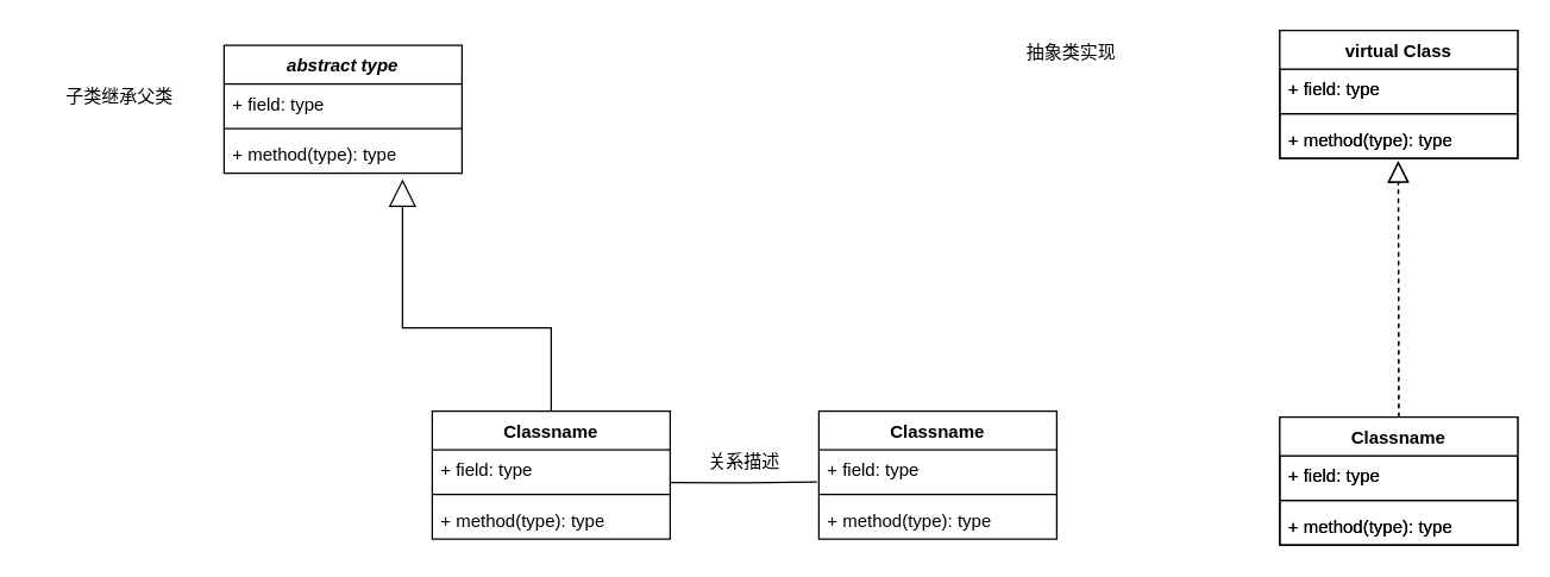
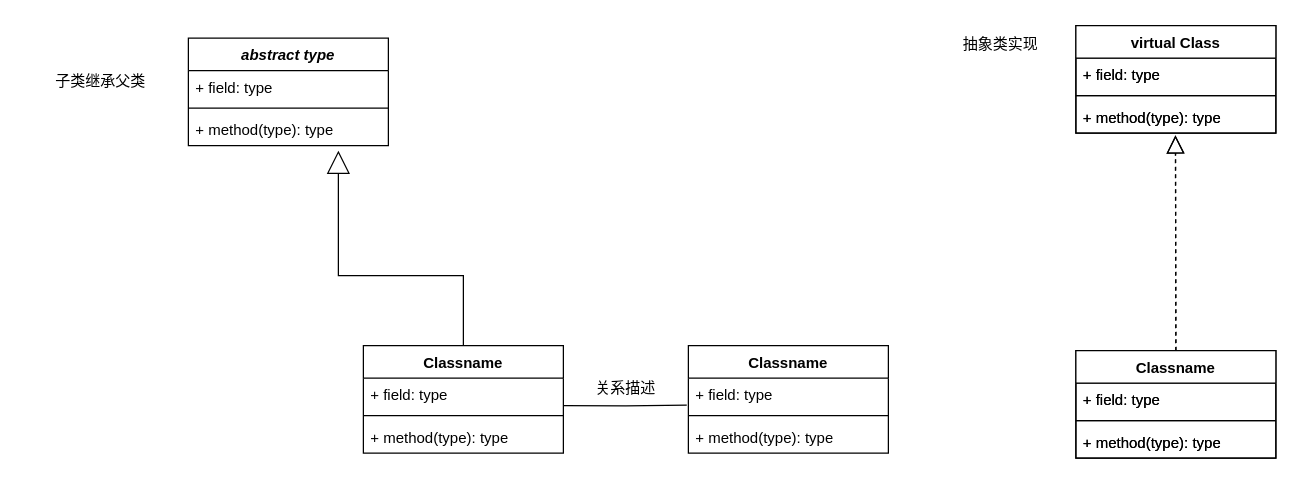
  <mxCell id="0" />
  <mxCell id="1" parent="0" />
  <mxCell id="2" value="Classname" style="swimlane;fontStyle=1;align=center;verticalAlign=top;childLayout=stackLayout;horizontal=1;startSize=26;horizontalStack=0;resizeParent=1;resizeParentMax=0;resizeLast=0;collapsible=1;marginBottom=0;whiteSpace=wrap;html=1;" parent="1" vertex="1"><mxGeometry x="290" y="276" width="160" height="86" as="geometry" /></mxCell>
  <mxCell id="3" value="+ field: type" style="text;strokeColor=none;fillColor=none;align=left;verticalAlign=top;spacingLeft=4;spacingRight=4;overflow=hidden;rotatable=0;points=[[0,0.5],[1,0.5]];portConstraint=eastwest;whiteSpace=wrap;html=1;" parent="2" vertex="1"><mxGeometry y="26" width="160" height="26" as="geometry" /></mxCell>
  <mxCell id="4" value="" style="line;strokeWidth=1;fillColor=none;align=left;verticalAlign=middle;spacingTop=-1;spacingLeft=3;spacingRight=3;rotatable=0;labelPosition=right;points=[];portConstraint=eastwest;strokeColor=inherit;" parent="2" vertex="1"><mxGeometry y="52" width="160" height="8" as="geometry" /></mxCell>
  <mxCell id="5" value="+ method(type): type" style="text;strokeColor=none;fillColor=none;align=left;verticalAlign=top;spacingLeft=4;spacingRight=4;overflow=hidden;rotatable=0;points=[[0,0.5],[1,0.5]];portConstraint=eastwest;whiteSpace=wrap;html=1;" parent="2" vertex="1"><mxGeometry y="60" width="160" height="26" as="geometry" /></mxCell>
  <mxCell id="6" value="&lt;i&gt;abstract type&lt;/i&gt;" style="swimlane;fontStyle=1;align=center;verticalAlign=top;childLayout=stackLayout;horizontal=1;startSize=26;horizontalStack=0;resizeParent=1;resizeParentMax=0;resizeLast=0;collapsible=1;marginBottom=0;whiteSpace=wrap;html=1;" parent="1" vertex="1"><mxGeometry x="150" y="30" width="160" height="86" as="geometry" /></mxCell>
  <mxCell id="7" value="+ field: type" style="text;strokeColor=none;fillColor=none;align=left;verticalAlign=top;spacingLeft=4;spacingRight=4;overflow=hidden;rotatable=0;points=[[0,0.5],[1,0.5]];portConstraint=eastwest;whiteSpace=wrap;html=1;" parent="6" vertex="1"><mxGeometry y="26" width="160" height="26" as="geometry" /></mxCell>
  <mxCell id="8" value="" style="line;strokeWidth=1;fillColor=none;align=left;verticalAlign=middle;spacingTop=-1;spacingLeft=3;spacingRight=3;rotatable=0;labelPosition=right;points=[];portConstraint=eastwest;strokeColor=inherit;" parent="6" vertex="1"><mxGeometry y="52" width="160" height="8" as="geometry" /></mxCell>
  <mxCell id="9" value="+ method(type): type" style="text;strokeColor=none;fillColor=none;align=left;verticalAlign=top;spacingLeft=4;spacingRight=4;overflow=hidden;rotatable=0;points=[[0,0.5],[1,0.5]];portConstraint=eastwest;whiteSpace=wrap;html=1;" parent="6" vertex="1"><mxGeometry y="60" width="160" height="26" as="geometry" /></mxCell>
  <mxCell id="10" value="" style="endArrow=block;endSize=16;endFill=0;html=1;rounded=0;exitX=0.5;exitY=0;exitDx=0;exitDy=0;entryX=0.253;entryY=1.156;entryDx=0;entryDy=0;entryPerimeter=0;" parent="1" source="2" edge="1"><mxGeometry width="160" relative="1" as="geometry"><mxPoint x="190" y="276" as="sourcePoint" /><mxPoint x="270" y="120" as="targetPoint" /><Array as="points"><mxPoint x="370" y="220" /><mxPoint x="270" y="220" /></Array></mxGeometry></mxCell>
  <mxCell id="11" value="子类继承父类" style="text;strokeColor=none;align=center;fillColor=none;html=1;verticalAlign=middle;whiteSpace=wrap;rounded=0;" parent="1" vertex="1"><mxGeometry x="20" y="50" width="120" height="30" as="geometry" /></mxCell>
  <mxCell id="12" value="Classname" style="swimlane;fontStyle=1;align=center;verticalAlign=top;childLayout=stackLayout;horizontal=1;startSize=26;horizontalStack=0;resizeParent=1;resizeParentMax=0;resizeLast=0;collapsible=1;marginBottom=0;whiteSpace=wrap;html=1;" parent="1" vertex="1"><mxGeometry x="860" y="280" width="160" height="86" as="geometry" /></mxCell>
  <mxCell id="13" value="+ field: type" style="text;strokeColor=none;fillColor=none;align=left;verticalAlign=top;spacingLeft=4;spacingRight=4;overflow=hidden;rotatable=0;points=[[0,0.5],[1,0.5]];portConstraint=eastwest;whiteSpace=wrap;html=1;" parent="12" vertex="1"><mxGeometry y="26" width="160" height="26" as="geometry" /></mxCell>
  <mxCell id="14" value="" style="line;strokeWidth=1;fillColor=none;align=left;verticalAlign=middle;spacingTop=-1;spacingLeft=3;spacingRight=3;rotatable=0;labelPosition=right;points=[];portConstraint=eastwest;strokeColor=inherit;" parent="12" vertex="1"><mxGeometry y="52" width="160" height="8" as="geometry" /></mxCell>
  <mxCell id="15" value="+ method(type): type" style="text;strokeColor=none;fillColor=none;align=left;verticalAlign=top;spacingLeft=4;spacingRight=4;overflow=hidden;rotatable=0;points=[[0,0.5],[1,0.5]];portConstraint=eastwest;whiteSpace=wrap;html=1;" parent="12" vertex="1"><mxGeometry y="60" width="160" height="26" as="geometry" /></mxCell>
  <mxCell id="16" value="virtual Class" style="swimlane;fontStyle=1;align=center;verticalAlign=top;childLayout=stackLayout;horizontal=1;startSize=26;horizontalStack=0;resizeParent=1;resizeParentMax=0;resizeLast=0;collapsible=1;marginBottom=0;whiteSpace=wrap;html=1;" parent="1" vertex="1"><mxGeometry x="860" y="20" width="160" height="86" as="geometry" /></mxCell>
  <mxCell id="17" value="+ field: type" style="text;strokeColor=none;fillColor=none;align=left;verticalAlign=top;spacingLeft=4;spacingRight=4;overflow=hidden;rotatable=0;points=[[0,0.5],[1,0.5]];portConstraint=eastwest;whiteSpace=wrap;html=1;" parent="16" vertex="1"><mxGeometry y="26" width="160" height="26" as="geometry" /></mxCell>
  <mxCell id="18" value="" style="line;strokeWidth=1;fillColor=none;align=left;verticalAlign=middle;spacingTop=-1;spacingLeft=3;spacingRight=3;rotatable=0;labelPosition=right;points=[];portConstraint=eastwest;strokeColor=inherit;" parent="16" vertex="1"><mxGeometry y="52" width="160" height="8" as="geometry" /></mxCell>
  <mxCell id="19" value="+ method(type): type" style="text;strokeColor=none;fillColor=none;align=left;verticalAlign=top;spacingLeft=4;spacingRight=4;overflow=hidden;rotatable=0;points=[[0,0.5],[1,0.5]];portConstraint=eastwest;whiteSpace=wrap;html=1;" parent="16" vertex="1"><mxGeometry y="60" width="160" height="26" as="geometry" /></mxCell>
- <mxCell id="20" value="抽象类实现" style="text;strokeColor=none;align=center;fillColor=none;html=1;verticalAlign=middle;whiteSpace=wrap;rounded=0;" parent="1" vertex="1"><mxGeometry x="660" y="20" width="120" height="30" as="geometry" /></mxCell>
+ <mxCell id="20" value="抽象类实现" style="text;strokeColor=none;align=center;fillColor=none;html=1;verticalAlign=middle;whiteSpace=wrap;rounded=0;" parent="1" vertex="1"><mxGeometry x="740" y="20" width="120" height="30" as="geometry" /></mxCell>
  <mxCell id="21" value="" style="endArrow=block;dashed=1;endFill=0;endSize=12;html=1;rounded=0;entryX=0.498;entryY=1.069;entryDx=0;entryDy=0;entryPerimeter=0;exitX=0.5;exitY=0;exitDx=0;exitDy=0;" parent="1" source="12" target="19" edge="1"><mxGeometry width="160" relative="1" as="geometry"><mxPoint x="780" y="220" as="sourcePoint" /><mxPoint x="940" y="220" as="targetPoint" /></mxGeometry></mxCell>
  <mxCell id="22" value="Classname" style="swimlane;fontStyle=1;align=center;verticalAlign=top;childLayout=stackLayout;horizontal=1;startSize=26;horizontalStack=0;resizeParent=1;resizeParentMax=0;resizeLast=0;collapsible=1;marginBottom=0;whiteSpace=wrap;html=1;" parent="1" vertex="1"><mxGeometry x="860" y="280" width="160" height="86" as="geometry" /></mxCell>
  <mxCell id="23" value="+ field: type" style="text;strokeColor=none;fillColor=none;align=left;verticalAlign=top;spacingLeft=4;spacingRight=4;overflow=hidden;rotatable=0;points=[[0,0.5],[1,0.5]];portConstraint=eastwest;whiteSpace=wrap;html=1;" parent="22" vertex="1"><mxGeometry y="26" width="160" height="26" as="geometry" /></mxCell>
  <mxCell id="24" value="" style="line;strokeWidth=1;fillColor=none;align=left;verticalAlign=middle;spacingTop=-1;spacingLeft=3;spacingRight=3;rotatable=0;labelPosition=right;points=[];portConstraint=eastwest;strokeColor=inherit;" parent="22" vertex="1"><mxGeometry y="52" width="160" height="8" as="geometry" /></mxCell>
  <mxCell id="25" value="+ method(type): type" style="text;strokeColor=none;fillColor=none;align=left;verticalAlign=top;spacingLeft=4;spacingRight=4;overflow=hidden;rotatable=0;points=[[0,0.5],[1,0.5]];portConstraint=eastwest;whiteSpace=wrap;html=1;" parent="22" vertex="1"><mxGeometry y="60" width="160" height="26" as="geometry" /></mxCell>
  <mxCell id="26" value="virtual Class" style="swimlane;fontStyle=1;align=center;verticalAlign=top;childLayout=stackLayout;horizontal=1;startSize=26;horizontalStack=0;resizeParent=1;resizeParentMax=0;resizeLast=0;collapsible=1;marginBottom=0;whiteSpace=wrap;html=1;" parent="1" vertex="1"><mxGeometry x="860" y="20" width="160" height="86" as="geometry" /></mxCell>
  <mxCell id="27" value="+ field: type" style="text;strokeColor=none;fillColor=none;align=left;verticalAlign=top;spacingLeft=4;spacingRight=4;overflow=hidden;rotatable=0;points=[[0,0.5],[1,0.5]];portConstraint=eastwest;whiteSpace=wrap;html=1;" parent="26" vertex="1"><mxGeometry y="26" width="160" height="26" as="geometry" /></mxCell>
  <mxCell id="28" value="" style="line;strokeWidth=1;fillColor=none;align=left;verticalAlign=middle;spacingTop=-1;spacingLeft=3;spacingRight=3;rotatable=0;labelPosition=right;points=[];portConstraint=eastwest;strokeColor=inherit;" parent="26" vertex="1"><mxGeometry y="52" width="160" height="8" as="geometry" /></mxCell>
  <mxCell id="29" value="+ method(type): type" style="text;strokeColor=none;fillColor=none;align=left;verticalAlign=top;spacingLeft=4;spacingRight=4;overflow=hidden;rotatable=0;points=[[0,0.5],[1,0.5]];portConstraint=eastwest;whiteSpace=wrap;html=1;" parent="26" vertex="1"><mxGeometry y="60" width="160" height="26" as="geometry" /></mxCell>
  <mxCell id="30" value="" style="endArrow=block;dashed=1;endFill=0;endSize=12;html=1;rounded=0;entryX=0.498;entryY=1.069;entryDx=0;entryDy=0;entryPerimeter=0;exitX=0.5;exitY=0;exitDx=0;exitDy=0;" parent="1" source="22" target="29" edge="1"><mxGeometry width="160" relative="1" as="geometry"><mxPoint x="780" y="220" as="sourcePoint" /><mxPoint x="940" y="220" as="targetPoint" /></mxGeometry></mxCell>
  <mxCell id="31" value="Classname" style="swimlane;fontStyle=1;align=center;verticalAlign=top;childLayout=stackLayout;horizontal=1;startSize=26;horizontalStack=0;resizeParent=1;resizeParentMax=0;resizeLast=0;collapsible=1;marginBottom=0;whiteSpace=wrap;html=1;" parent="1" vertex="1"><mxGeometry x="550" y="276" width="160" height="86" as="geometry" /></mxCell>
  <mxCell id="32" value="+ field: type" style="text;strokeColor=none;fillColor=none;align=left;verticalAlign=top;spacingLeft=4;spacingRight=4;overflow=hidden;rotatable=0;points=[[0,0.5],[1,0.5]];portConstraint=eastwest;whiteSpace=wrap;html=1;" parent="31" vertex="1"><mxGeometry y="26" width="160" height="26" as="geometry" /></mxCell>
  <mxCell id="33" value="" style="line;strokeWidth=1;fillColor=none;align=left;verticalAlign=middle;spacingTop=-1;spacingLeft=3;spacingRight=3;rotatable=0;labelPosition=right;points=[];portConstraint=eastwest;strokeColor=inherit;" parent="31" vertex="1"><mxGeometry y="52" width="160" height="8" as="geometry" /></mxCell>
  <mxCell id="34" value="+ method(type): type" style="text;strokeColor=none;fillColor=none;align=left;verticalAlign=top;spacingLeft=4;spacingRight=4;overflow=hidden;rotatable=0;points=[[0,0.5],[1,0.5]];portConstraint=eastwest;whiteSpace=wrap;html=1;" parent="31" vertex="1"><mxGeometry y="60" width="160" height="26" as="geometry" /></mxCell>
  <mxCell id="35" value="" style="endArrow=none;html=1;edgeStyle=orthogonalEdgeStyle;rounded=0;exitX=1.003;exitY=0.849;exitDx=0;exitDy=0;exitPerimeter=0;entryX=-0.008;entryY=0.828;entryDx=0;entryDy=0;entryPerimeter=0;" parent="1" source="3" target="32" edge="1"><mxGeometry relative="1" as="geometry"><mxPoint x="410" y="220" as="sourcePoint" /><mxPoint x="570" y="220" as="targetPoint" /></mxGeometry></mxCell>
  <mxCell id="36" value="关系描述" style="text;strokeColor=none;align=center;fillColor=none;html=1;verticalAlign=middle;whiteSpace=wrap;rounded=0;" parent="1" vertex="1"><mxGeometry x="440" y="295" width="120" height="30" as="geometry" /></mxCell>
